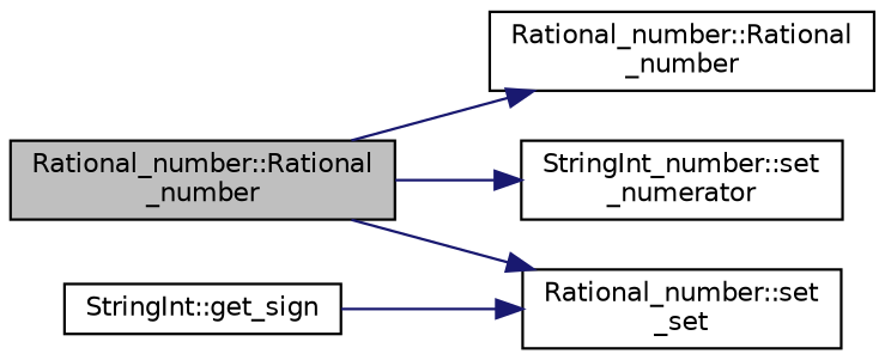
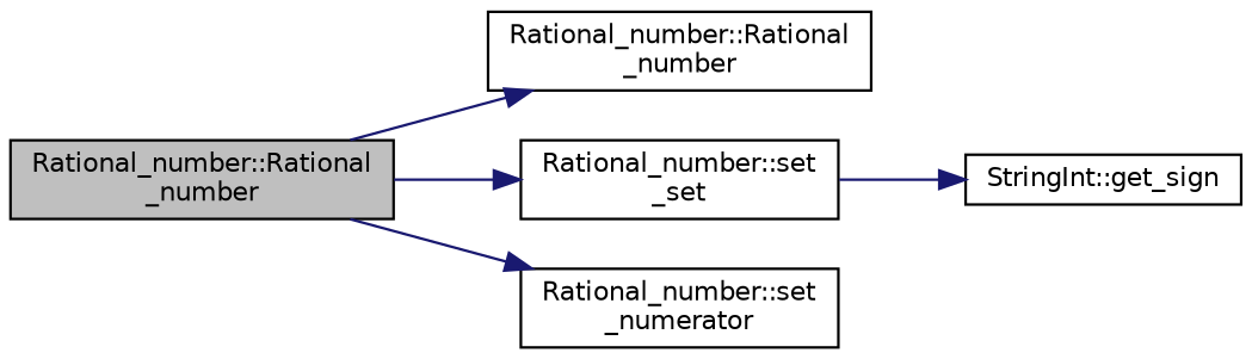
  digraph {
    rankdir=LR
    node [color=black fillcolor=white fontname=Helvetica fontsize=10 shape=record style=filled]
    edge [color=midnightblue fontname=Helvetica fontsize=10 labelfontname=Helvetica labelfontsize=10 style=solid]
    n1 [fillcolor=grey75 fontcolor=black height=0.2 label="Rational_number::Rational\l_number" width=0.4]
    n2 [height=0.2 label="Rational_number::Rational\l_number" width=0.4]
    n3 [height=0.2 label="Rational_number::set\l_set" width=0.4]
-   n4 [height=0.2 label="StringInt_number::set\l_numerator" width=0.4]
+   n4 [height=0.2 label="Rational_number::set\l_numerator" width=0.4]
    n5 [height=0.2 label="StringInt::get_sign" width=0.4]
    n1 -> n2
    n1 -> n3
    n1 -> n4
-   n5 -> n3
+   n3 -> n5
  }
